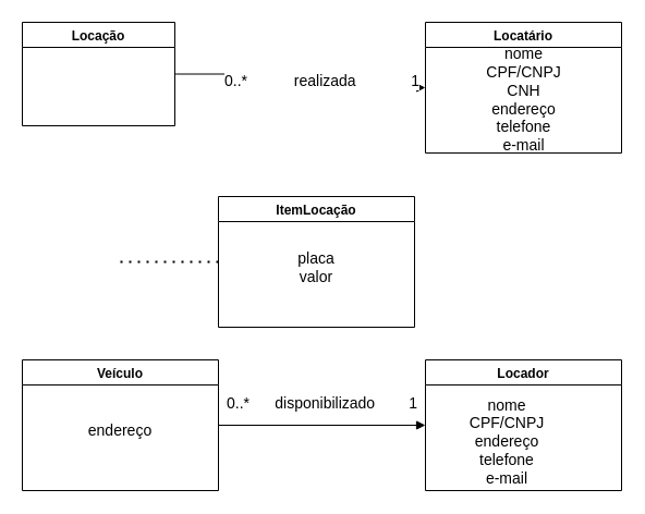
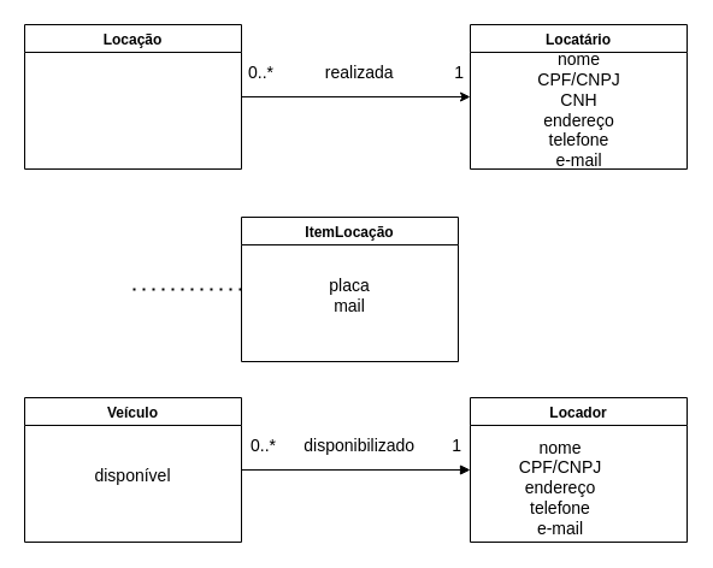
  <mxCell id="0" />
  <mxCell id="1" parent="0" />
  <mxCell id="2" value="0..*&amp;nbsp; &amp;nbsp; &amp;nbsp; &amp;nbsp; &amp;nbsp; &amp;nbsp;realizada&amp;nbsp; &amp;nbsp; &amp;nbsp; &amp;nbsp; &amp;nbsp; &amp;nbsp; &amp;nbsp;1" style="edgeStyle=orthogonalEdgeStyle;rounded=0;orthogonalLoop=1;jettySize=auto;html=1;entryX=0;entryY=0.5;entryDx=0;entryDy=0;fontSize=14;" edge="1" parent="1" source="3" target="4"><mxGeometry y="20" relative="1" as="geometry"><mxPoint as="offset" /></mxGeometry></mxCell>
- <mxCell id="3" value="Locação" style="swimlane;" vertex="1" parent="1"><mxGeometry x="20" y="20" width="140" height="95" as="geometry" /></mxCell>
+ <mxCell id="3" value="Locação" style="swimlane;" vertex="1" parent="1"><mxGeometry x="20" y="20" width="180" height="120" as="geometry" /></mxCell>
  <mxCell id="4" value="Locatário" style="swimlane;" vertex="1" parent="1"><mxGeometry x="390" y="20" width="180" height="120" as="geometry" /></mxCell>
  <mxCell id="5" value="nome&lt;br&gt;CPF/CNPJ&lt;br&gt;CNH&lt;br&gt;endereço&lt;br&gt;telefone&lt;br&gt;e-mail" style="rounded=0;whiteSpace=wrap;html=1;fontSize=14;strokeColor=none;" vertex="1" parent="4"><mxGeometry x="37.5" y="27.75" width="105" height="86.25" as="geometry" /></mxCell>
  <mxCell id="6" value="Veículo" style="swimlane;" vertex="1" parent="1"><mxGeometry x="20" y="330" width="180" height="120" as="geometry" /></mxCell>
- <mxCell id="7" value="endereço" style="rounded=0;whiteSpace=wrap;html=1;fontSize=14;strokeColor=none;" vertex="1" parent="6"><mxGeometry x="50" y="50" width="80" height="30" as="geometry" /></mxCell>
+ <mxCell id="7" value="disponível" style="rounded=0;whiteSpace=wrap;html=1;fontSize=14;strokeColor=none;" vertex="1" parent="6"><mxGeometry x="50" y="50" width="80" height="30" as="geometry" /></mxCell>
  <mxCell id="8" value="ItemLocação" style="swimlane;" vertex="1" parent="1"><mxGeometry x="200" y="180" width="180" height="120" as="geometry" /></mxCell>
- <mxCell id="9" value="placa&lt;br style=&quot;font-size: 14px;&quot;&gt;valor" style="rounded=0;whiteSpace=wrap;html=1;fontSize=14;strokeColor=none;" vertex="1" parent="8"><mxGeometry x="50" y="50" width="80" height="30" as="geometry" /></mxCell>
+ <mxCell id="9" value="placa&lt;br style=&quot;font-size: 14px;&quot;&gt;mail" style="rounded=0;whiteSpace=wrap;html=1;fontSize=14;strokeColor=none;" vertex="1" parent="8"><mxGeometry x="50" y="50" width="80" height="30" as="geometry" /></mxCell>
  <mxCell id="10" value="" style="endArrow=none;dashed=1;html=1;dashPattern=1 3;strokeWidth=2;rounded=0;entryX=0;entryY=0.5;entryDx=0;entryDy=0;" edge="1" parent="1" target="8"><mxGeometry width="50" height="50" relative="1" as="geometry"><mxPoint x="110" y="240" as="sourcePoint" /><mxPoint x="190" y="210" as="targetPoint" /></mxGeometry></mxCell>
  <mxCell id="11" value="0..*&amp;nbsp; &amp;nbsp; &amp;nbsp; disponibilizado&amp;nbsp; &amp;nbsp; &amp;nbsp; &amp;nbsp; 1" style="edgeStyle=orthogonalEdgeStyle;rounded=0;orthogonalLoop=1;jettySize=auto;html=1;entryX=1;entryY=0.5;entryDx=0;entryDy=0;fontSize=14;startArrow=block;startFill=1;endArrow=none;endFill=0;" edge="1" parent="1" source="12" target="6"><mxGeometry y="-20" relative="1" as="geometry"><mxPoint as="offset" /></mxGeometry></mxCell>
  <mxCell id="12" value="Locador" style="swimlane;" vertex="1" parent="1"><mxGeometry x="390" y="330" width="180" height="120" as="geometry" /></mxCell>
  <mxCell id="13" value="nome&lt;br&gt;CPF/CNPJ&lt;br&gt;endereço&lt;br&gt;telefone&lt;br&gt;e-mail" style="rounded=0;whiteSpace=wrap;html=1;fontSize=14;strokeColor=none;" vertex="1" parent="12"><mxGeometry x="15" y="35" width="120" height="80" as="geometry" /></mxCell>
